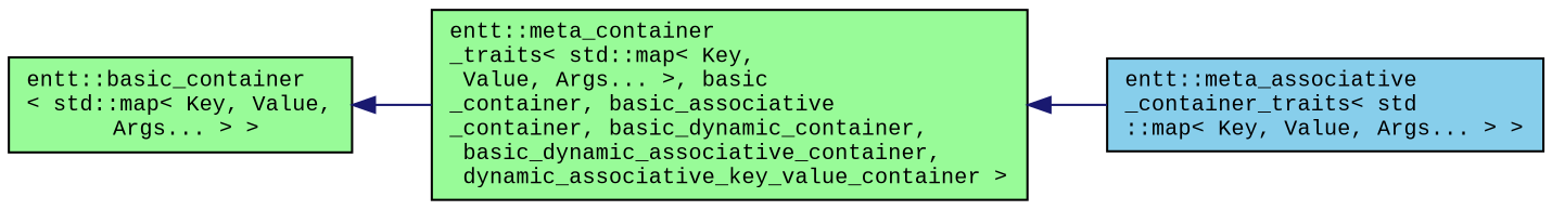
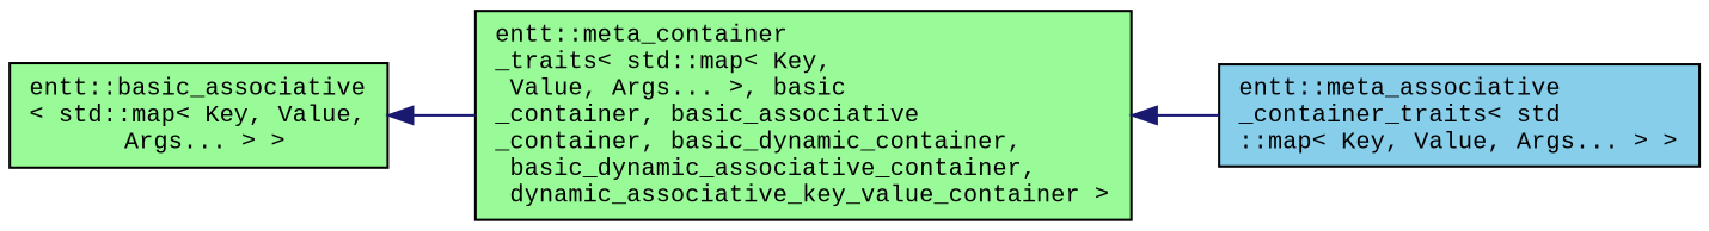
  digraph {
    rankdir=LR
    fontname="Liberation Mono"
    node [color=black fillcolor=palegreen fontname="Liberation Mono" fontsize=10 shape=record style=filled]
    edge [color=midnightblue dir=back fontname="Liberation Mono" fontsize=10 labelfontname=Helvetica labelfontsize=10 style=solid]
    n1 [fillcolor=skyblue fontcolor=black height=0.2 label="entt::meta_associative\l_container_traits\< std\l::map\< Key, Value, Args... \> \>" width=0.4]
    n2 [height=0.2 label="entt::meta_container\l_traits\< std::map\< Key,\l Value, Args... \>, basic\l_container, basic_associative\l_container, basic_dynamic_container,\l basic_dynamic_associative_container,\l dynamic_associative_key_value_container \>" width=0.4]
-   n3 [height=0.2 label="entt::basic_container\l\< std::map\< Key, Value,\l Args... \> \>" width=0.4]
+   n3 [height=0.2 label="entt::basic_associative\l\< std::map\< Key, Value,\l Args... \> \>" width=0.4]
    n2 -> n1
    n3 -> n2
  }
